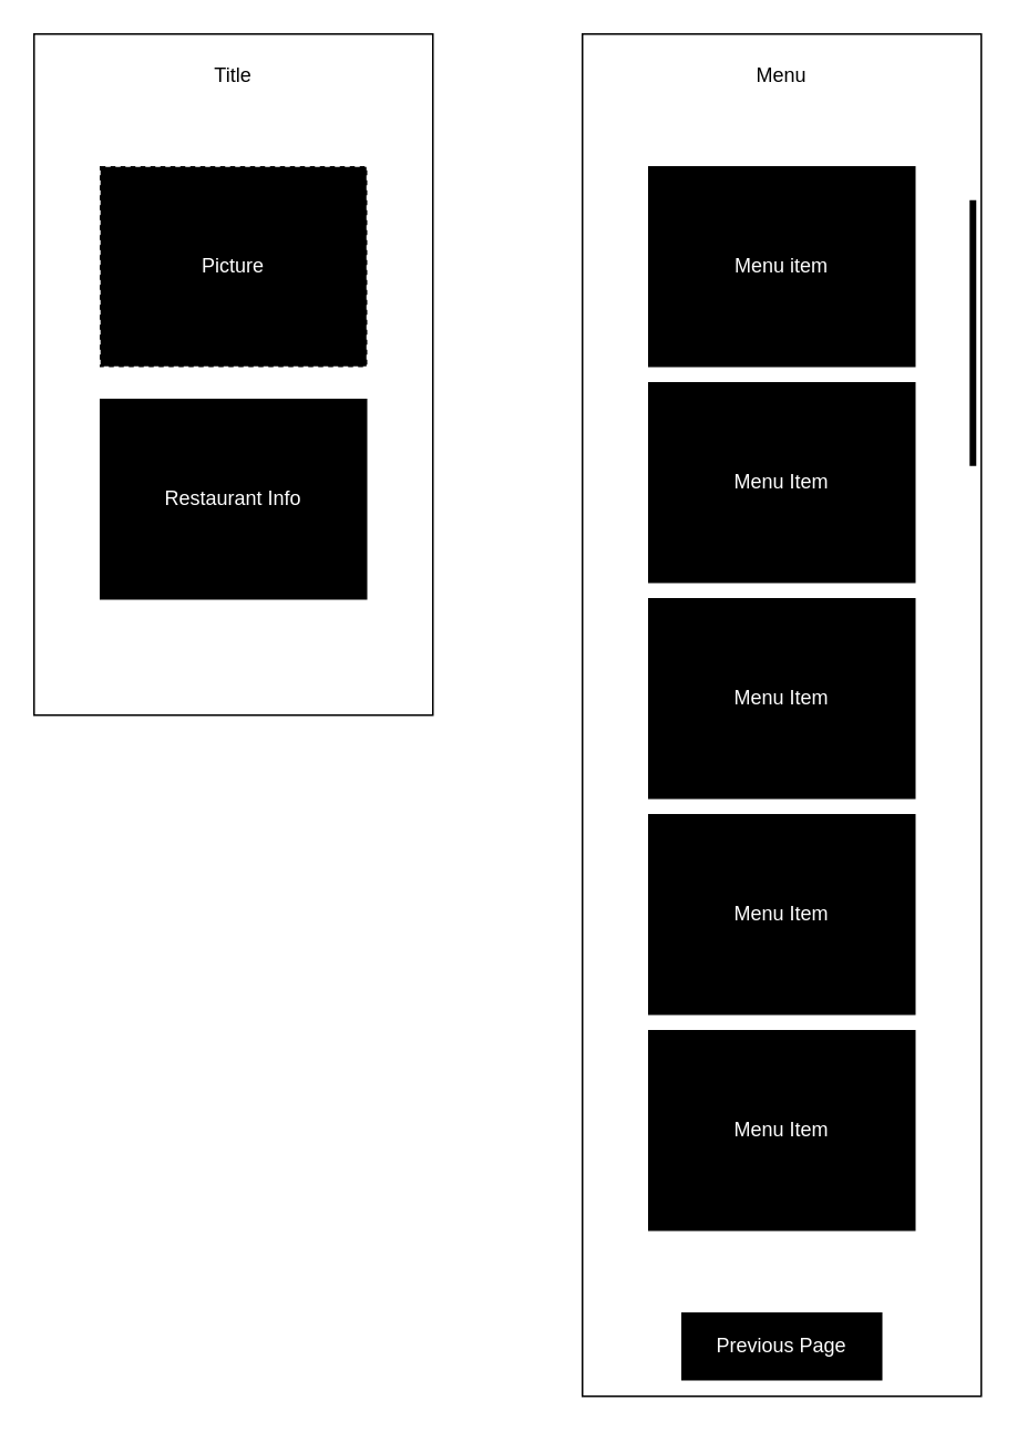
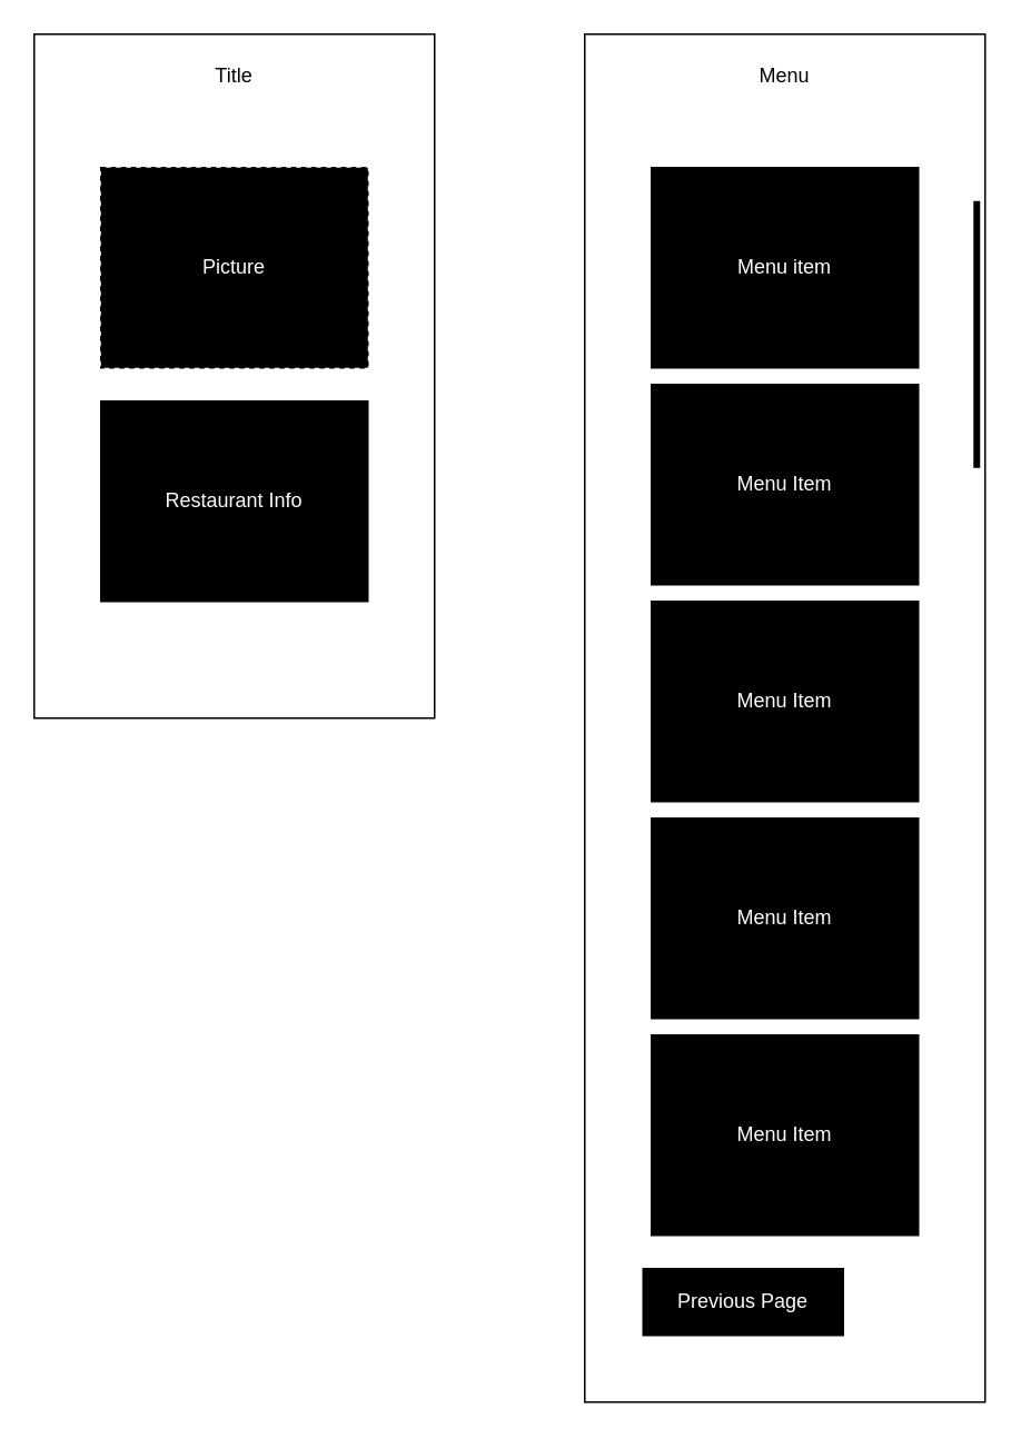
  <mxCell id="0" />
  <mxCell id="1" parent="0" />
  <mxCell id="2" value="" style="rounded=0;whiteSpace=wrap;html=1;" vertex="1" parent="1"><mxGeometry x="20" y="20" width="240" height="410" as="geometry" /></mxCell>
  <mxCell id="3" value="Title" style="text;html=1;align=center;verticalAlign=middle;whiteSpace=wrap;rounded=0;" vertex="1" parent="1"><mxGeometry x="110" y="30" width="60" height="30" as="geometry" /></mxCell>
  <mxCell id="4" value="&lt;font color=&quot;#ffffff&quot;&gt;Picture&lt;/font&gt;" style="rounded=0;whiteSpace=wrap;html=1;fillColor=#000000;dashed=1;" vertex="1" parent="1"><mxGeometry x="60" y="100" width="160" height="120" as="geometry" /></mxCell>
  <mxCell id="5" value="&lt;font color=&quot;#ffffff&quot;&gt;Restaurant Info&lt;/font&gt;" style="rounded=0;whiteSpace=wrap;html=1;fillColor=#000000;" vertex="1" parent="1"><mxGeometry x="60" y="240" width="160" height="120" as="geometry" /></mxCell>
  <mxCell id="6" value="" style="rounded=0;whiteSpace=wrap;html=1;" vertex="1" parent="1"><mxGeometry x="350" y="20" width="240" height="820" as="geometry" /></mxCell>
  <mxCell id="7" value="Menu" style="text;html=1;align=center;verticalAlign=middle;whiteSpace=wrap;rounded=0;" vertex="1" parent="1"><mxGeometry x="440" y="30" width="60" height="30" as="geometry" /></mxCell>
  <mxCell id="8" value="&lt;font color=&quot;#ffffff&quot;&gt;Menu item&lt;/font&gt;" style="rounded=0;whiteSpace=wrap;html=1;fillColor=#000000;" vertex="1" parent="1"><mxGeometry x="390" y="100" width="160" height="120" as="geometry" /></mxCell>
- <mxCell id="9" value="&lt;font color=&quot;#ffffff&quot;&gt;Previous Page&lt;/font&gt;" style="rounded=0;whiteSpace=wrap;html=1;fillColor=#000000;" vertex="1" parent="1"><mxGeometry x="410" y="790" width="120" height="40" as="geometry" /></mxCell>
+ <mxCell id="9" value="&lt;font color=&quot;#ffffff&quot;&gt;Previous Page&lt;/font&gt;" style="rounded=0;whiteSpace=wrap;html=1;fillColor=#000000;" vertex="1" parent="1"><mxGeometry x="385" y="760" width="120" height="40" as="geometry" /></mxCell>
  <mxCell id="10" value="" style="line;strokeWidth=4;direction=south;html=1;perimeter=backbonePerimeter;points=[];outlineConnect=0;" vertex="1" parent="1"><mxGeometry x="580" y="120" width="10" height="160" as="geometry" /></mxCell>
  <mxCell id="11" value="&lt;font color=&quot;#ffffff&quot;&gt;Menu Item&lt;/font&gt;" style="rounded=0;whiteSpace=wrap;html=1;fillColor=#000000;" vertex="1" parent="1"><mxGeometry x="390" y="230" width="160" height="120" as="geometry" /></mxCell>
  <mxCell id="12" value="&lt;font color=&quot;#ffffff&quot;&gt;Menu Item&lt;/font&gt;" style="rounded=0;whiteSpace=wrap;html=1;fillColor=#000000;" vertex="1" parent="1"><mxGeometry x="390" y="360" width="160" height="120" as="geometry" /></mxCell>
  <mxCell id="13" value="&lt;font color=&quot;#ffffff&quot;&gt;Menu Item&lt;/font&gt;" style="rounded=0;whiteSpace=wrap;html=1;fillColor=#000000;" vertex="1" parent="1"><mxGeometry x="390" y="490" width="160" height="120" as="geometry" /></mxCell>
  <mxCell id="14" value="&lt;font color=&quot;#ffffff&quot;&gt;Menu Item&lt;/font&gt;" style="rounded=0;whiteSpace=wrap;html=1;fillColor=#000000;" vertex="1" parent="1"><mxGeometry x="390" y="620" width="160" height="120" as="geometry" /></mxCell>
